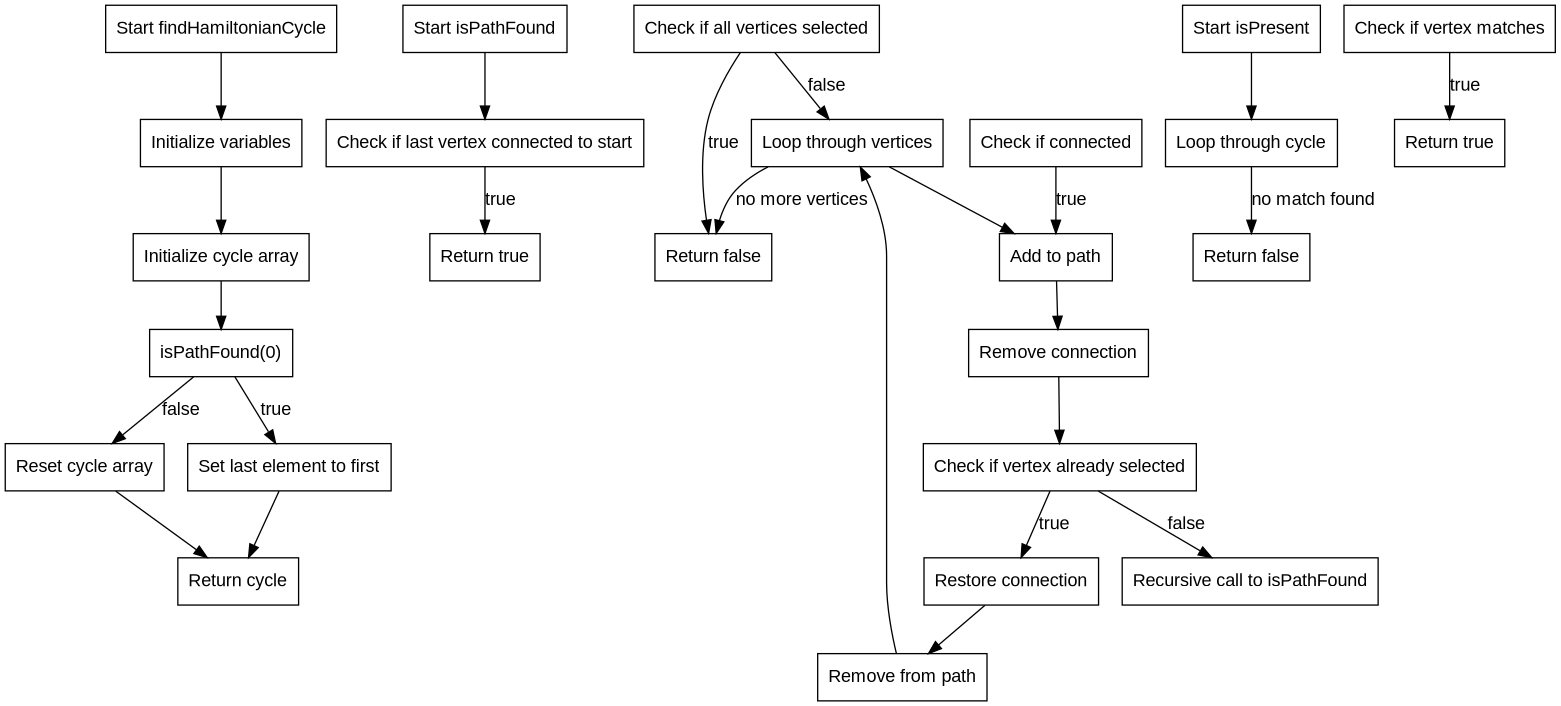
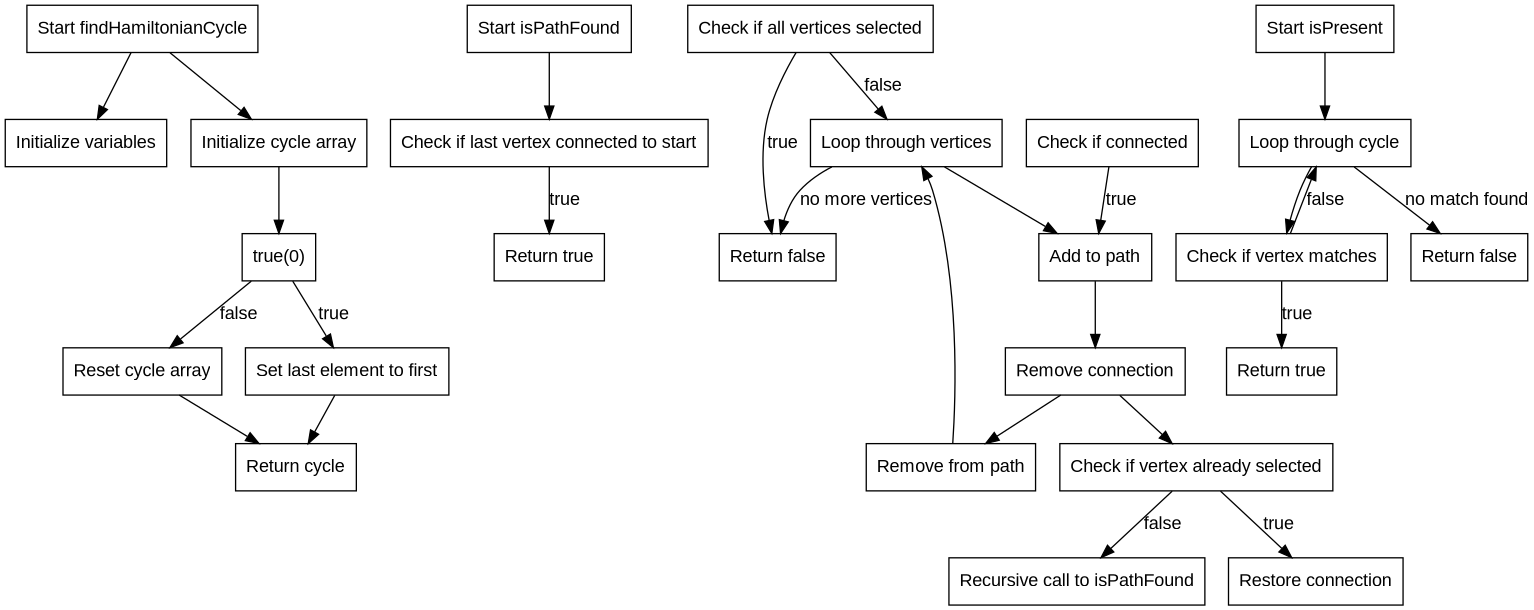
  digraph {
    fontname="Liberation Sans"
    node [fontname="Liberation Sans" shape=rectangle]
    edge [fontname="Liberation Sans"]
    n1 [label="Start findHamiltonianCycle"]
    n2 [label="Initialize variables"]
    n3 [label="Initialize cycle array"]
-   n4 [label="isPathFound(0)"]
+   n4 [label="true(0)"]
    n5 [label="Reset cycle array"]
    n6 [label="Set last element to first"]
    n7 [label="Return cycle"]
    n8 [label="Start isPathFound"]
    n9 [label="Check if last vertex connected to start"]
    n10 [label="Return true"]
    n11 [label="Check if all vertices selected"]
    n12 [label="Return false"]
    n13 [label="Loop through vertices"]
    n14 [label="Add to path"]
    n15 [label="Check if connected"]
    n16 [label="Remove connection"]
    n17 [label="Check if vertex already selected"]
    n18 [label="Recursive call to isPathFound"]
    n19 [label="Restore connection"]
    n20 [label="Remove from path"]
    n21 [label="Start isPresent"]
    n22 [label="Loop through cycle"]
    n23 [label="Check if vertex matches"]
    n24 [label="Return false"]
    n25 [label="Return true"]
    n1 -> n2
-   n2 -> n3
+   n1 -> n3
    n3 -> n4
    n4 -> n5 [label=false]
    n4 -> n6 [label=true]
    n5 -> n7
    n6 -> n7
    n8 -> n9
    n9 -> n10 [label=true]
    n11 -> n12 [label=true]
    n11 -> n13 [label=false]
    n13 -> n12 [label="no more vertices"]
    n13 -> n14
    n14 -> n16
    n15 -> n14 [label=true]
    n16 -> n17
    n17 -> n18 [label=false]
    n17 -> n19 [label=true]
-   n19 -> n20
+   n16 -> n20
    n20 -> n13
    n21 -> n22
+   n22 -> n23
    n22 -> n24 [label="no match found"]
+   n23 -> n22 [label=false]
    n23 -> n25 [label=true]
  }
